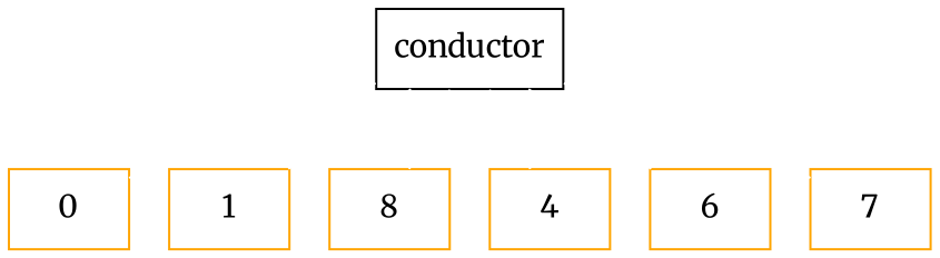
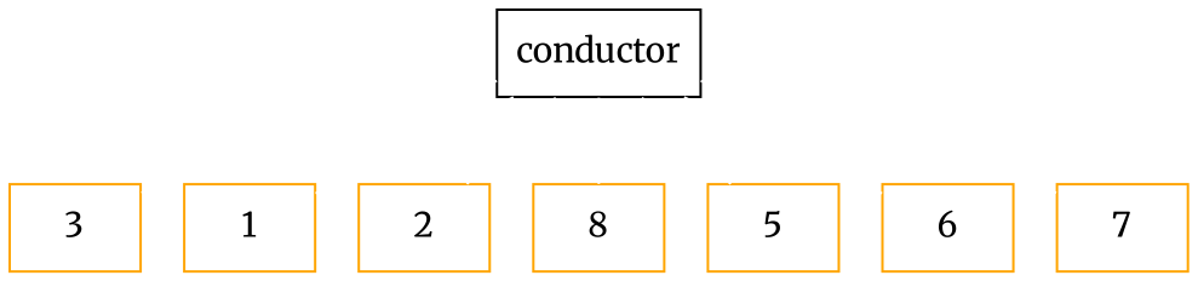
  digraph {
    fontname=Merriweather
    node [color=orange fontname=Merriweather shape=polygon sides=4]
    edge [color=white dir=none fontname=Merriweather]
-   0
+   0 [label=3]
    1
+   2
    n4 [label=8]
-   5 [label=4]
+   5
    6
    7
    conductor [color=""]
    subgraph sub_1 {
      0
      1
+     2
      n4
      5
      6
      7
      conductor
    }
    conductor -> 0
    conductor -> 1
+   conductor -> 2
    conductor -> n4
    conductor -> 5
    conductor -> 6
    conductor -> 7
  }
